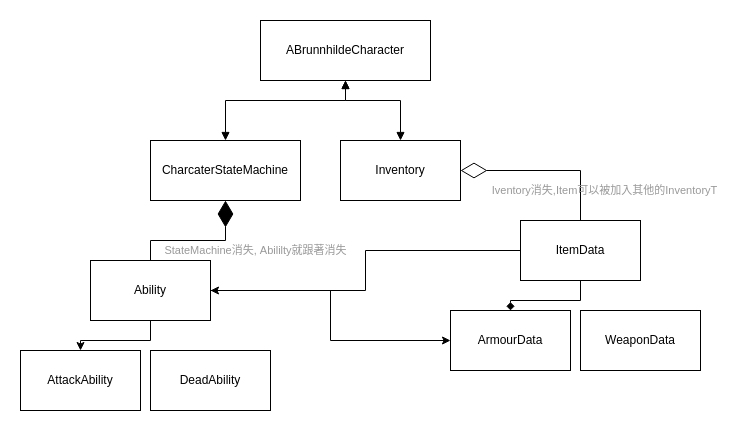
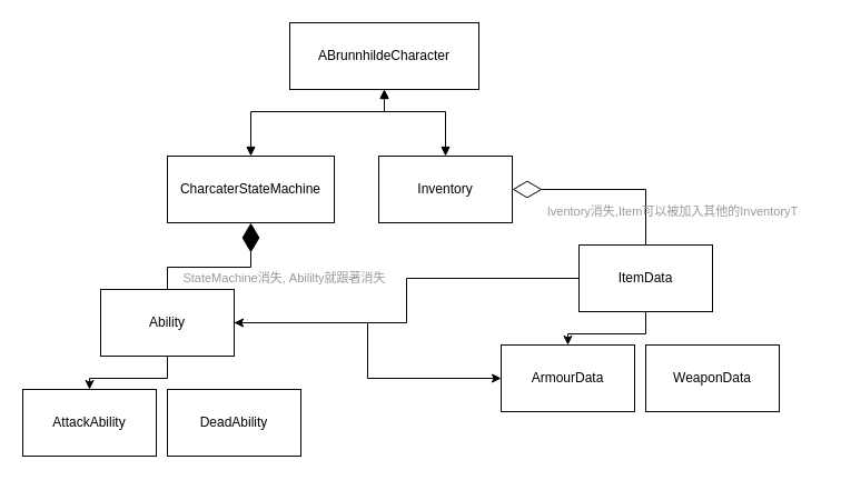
  <mxCell id="0" />
  <mxCell id="1" parent="0" />
  <mxCell id="2" value="ABrunnhildeCharacter&lt;br&gt;" style="rounded=0;whiteSpace=wrap;html=1;" parent="1" vertex="1"><mxGeometry x="260" y="20" width="170" height="60" as="geometry" /></mxCell>
  <mxCell id="3" value="CharcaterStateMachine&lt;br&gt;" style="rounded=0;whiteSpace=wrap;html=1;" parent="1" vertex="1"><mxGeometry x="150" y="140" width="150" height="60" as="geometry" /></mxCell>
  <mxCell id="4" style="edgeStyle=orthogonalEdgeStyle;rounded=0;orthogonalLoop=1;jettySize=auto;html=1;" parent="1" source="6" target="10" edge="1"><mxGeometry relative="1" as="geometry"><mxPoint x="110" y="350" as="targetPoint" /></mxGeometry></mxCell>
  <mxCell id="5" style="edgeStyle=orthogonalEdgeStyle;rounded=0;orthogonalLoop=1;jettySize=auto;html=1;entryX=0.5;entryY=0;entryDx=0;entryDy=0;" parent="1" source="6" target="11" edge="1"><mxGeometry relative="1" as="geometry" /></mxCell>
  <mxCell id="6" value="Ability" style="rounded=0;whiteSpace=wrap;html=1;" parent="1" vertex="1"><mxGeometry x="90" y="260" width="120" height="60" as="geometry" /></mxCell>
- <mxCell id="7" style="edgeStyle=orthogonalEdgeStyle;rounded=0;orthogonalLoop=1;jettySize=auto;html=1;entryX=0.5;entryY=0;entryDx=0;entryDy=0;endArrow=diamond;" parent="1" source="9" target="10" edge="1"><mxGeometry relative="1" as="geometry" /></mxCell>
+ <mxCell id="7" style="edgeStyle=orthogonalEdgeStyle;rounded=0;orthogonalLoop=1;jettySize=auto;html=1;entryX=0.5;entryY=0;entryDx=0;entryDy=0;" parent="1" source="9" target="10" edge="1"><mxGeometry relative="1" as="geometry" /></mxCell>
  <mxCell id="8" style="edgeStyle=orthogonalEdgeStyle;rounded=0;orthogonalLoop=1;jettySize=auto;html=1;" parent="1" source="9" target="6" edge="1"><mxGeometry relative="1" as="geometry" /></mxCell>
  <mxCell id="9" value="ItemData" style="rounded=0;whiteSpace=wrap;html=1;" parent="1" vertex="1"><mxGeometry x="520" y="220" width="120" height="60" as="geometry" /></mxCell>
  <mxCell id="10" value="ArmourData" style="rounded=0;whiteSpace=wrap;html=1;" parent="1" vertex="1"><mxGeometry x="450" y="310" width="120" height="60" as="geometry" /></mxCell>
  <mxCell id="11" value="AttackAbility" style="rounded=0;whiteSpace=wrap;html=1;" parent="1" vertex="1"><mxGeometry x="20" y="350" width="120" height="60" as="geometry" /></mxCell>
  <mxCell id="12" value="DeadAbility" style="rounded=0;whiteSpace=wrap;html=1;" parent="1" vertex="1"><mxGeometry x="150" y="350" width="120" height="60" as="geometry" /></mxCell>
  <mxCell id="13" value="Inventory" style="rounded=0;whiteSpace=wrap;html=1;" parent="1" vertex="1"><mxGeometry x="340" y="140" width="120" height="60" as="geometry" /></mxCell>
  <mxCell id="14" value="" style="endArrow=diamondThin;endFill=0;endSize=24;html=1;rounded=0;entryX=1;entryY=0.5;entryDx=0;entryDy=0;exitX=0.5;exitY=0;exitDx=0;exitDy=0;" parent="1" source="9" target="13" edge="1"><mxGeometry width="160" relative="1" as="geometry"><mxPoint x="490" y="180" as="sourcePoint" /><mxPoint x="650" y="180" as="targetPoint" /><Array as="points"><mxPoint x="580" y="170" /></Array></mxGeometry></mxCell>
  <mxCell id="15" value="WeaponData" style="rounded=0;whiteSpace=wrap;html=1;" parent="1" vertex="1"><mxGeometry x="580" y="310" width="120" height="60" as="geometry" /></mxCell>
  <mxCell id="16" value="" style="endArrow=diamondThin;endFill=1;endSize=24;html=1;rounded=0;entryX=0.5;entryY=1;entryDx=0;entryDy=0;exitX=0.5;exitY=0;exitDx=0;exitDy=0;" parent="1" source="6" target="3" edge="1"><mxGeometry width="160" relative="1" as="geometry"><mxPoint x="200" y="210" as="sourcePoint" /><mxPoint x="360" y="210" as="targetPoint" /><Array as="points"><mxPoint x="150" y="240" /><mxPoint x="225" y="240" /></Array></mxGeometry></mxCell>
  <mxCell id="17" value="&lt;font style=&quot;font-size: 11px&quot;&gt;Iventory消失,Item可以被加入其他的InventoryT&lt;/font&gt;" style="text;html=1;align=center;verticalAlign=middle;resizable=0;points=[];autosize=1;strokeColor=none;fillColor=none;fontSize=8;fontColor=#999999;" parent="1" vertex="1"><mxGeometry x="474" y="180" width="260" height="20" as="geometry" /></mxCell>
  <mxCell id="18" value="&lt;font style=&quot;font-size: 11px&quot;&gt;StateMachine消失, Abililty就跟著消失&lt;/font&gt;" style="text;html=1;align=center;verticalAlign=middle;resizable=0;points=[];autosize=1;strokeColor=none;fillColor=none;fontSize=8;fontColor=#999999;" vertex="1" parent="1"><mxGeometry x="150" y="240" width="210" height="20" as="geometry" /></mxCell>
  <mxCell id="19" value="" style="endArrow=block;startArrow=block;endFill=1;startFill=1;html=1;rounded=0;fontSize=11;fontColor=#999999;exitX=0.5;exitY=0;exitDx=0;exitDy=0;entryX=0.5;entryY=1;entryDx=0;entryDy=0;" edge="1" parent="1" source="3" target="2"><mxGeometry width="160" relative="1" as="geometry"><mxPoint x="220" y="130" as="sourcePoint" /><mxPoint x="380" y="130" as="targetPoint" /><Array as="points"><mxPoint x="225" y="100" /><mxPoint x="345" y="100" /></Array></mxGeometry></mxCell>
  <mxCell id="20" value="" style="endArrow=block;startArrow=block;endFill=1;startFill=1;html=1;rounded=0;fontSize=11;fontColor=#999999;exitX=0.5;exitY=1;exitDx=0;exitDy=0;entryX=0.5;entryY=0;entryDx=0;entryDy=0;" edge="1" parent="1" source="2" target="13"><mxGeometry width="160" relative="1" as="geometry"><mxPoint x="340" y="120" as="sourcePoint" /><mxPoint x="500" y="120" as="targetPoint" /><Array as="points"><mxPoint x="345" y="100" /><mxPoint x="400" y="100" /></Array></mxGeometry></mxCell>
